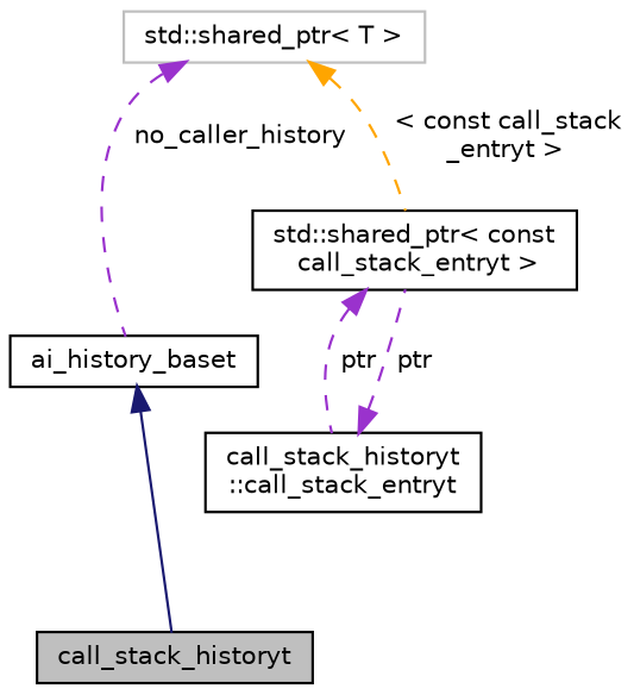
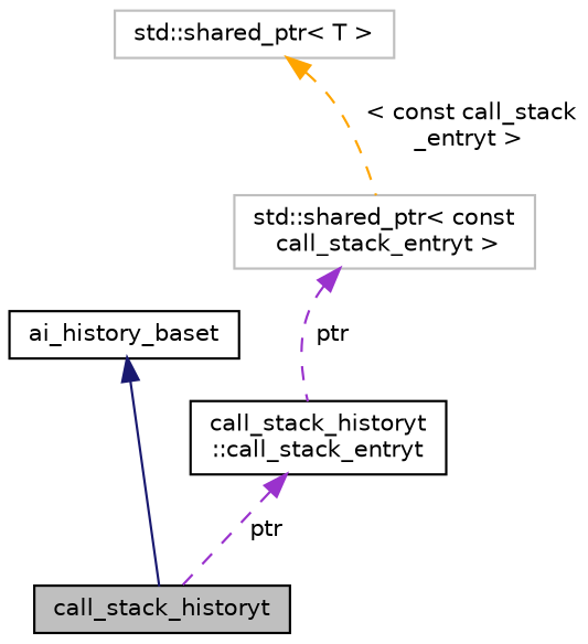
  digraph {
    node [color=black fontname=Helvetica fontsize=10 shape=record]
    edge [color=darkorchid3 dir=back fontname=Helvetica fontsize=10 labelfontname=Helvetica labelfontsize=10 style=dashed]
    n1 [fillcolor=grey75 fontcolor=black height=0.2 label=call_stack_historyt style=filled width=0.4]
    n2 [height=0.2 label=ai_history_baset width=0.4]
    n3 [color=grey75 height=0.2 label="std::shared_ptr\< T \>" width=0.4]
-   n4 [height=0.2 label="std::shared_ptr\< const\l call_stack_entryt \>" width=0.4]
+   n4 [color=grey75 height=0.2 label="std::shared_ptr\< const\l call_stack_entryt \>" width=0.4]
    n5 [height=0.2 label="call_stack_historyt\l::call_stack_entryt" width=0.4]
    n2 -> n1 [color=midnightblue style=solid]
-   n3 -> n2 [label=" no_caller_history"]
    n3 -> n4 [color=orange label=" \< const call_stack\l_entryt \>"]
    n4 -> n5 [label=" ptr"]
-   n5 -> n4 [label=" ptr"]
+   n5 -> n1 [label=" ptr"]
  }
